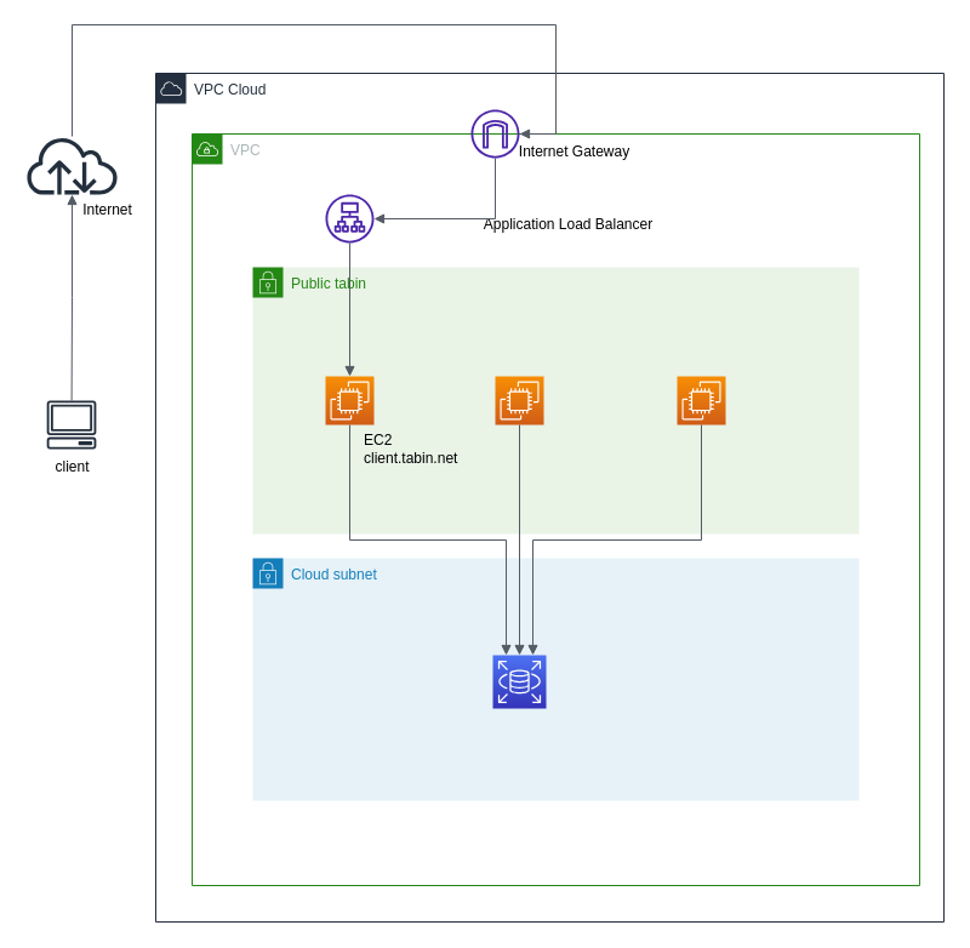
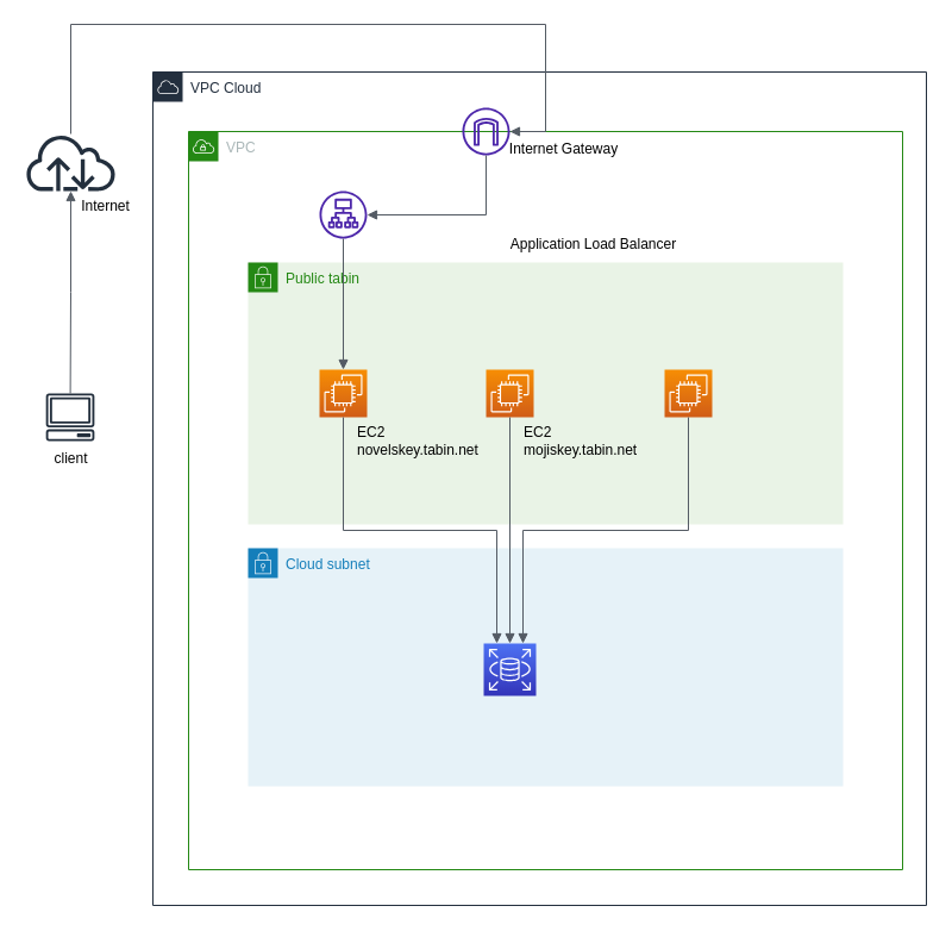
  <mxCell id="0" />
  <mxCell id="1" parent="0" />
  <mxCell id="2" value="VPC Cloud" style="points=[[0,0],[0.25,0],[0.5,0],[0.75,0],[1,0],[1,0.25],[1,0.5],[1,0.75],[1,1],[0.75,1],[0.5,1],[0.25,1],[0,1],[0,0.75],[0,0.5],[0,0.25]];outlineConnect=0;gradientColor=none;html=1;whiteSpace=wrap;fontSize=12;fontStyle=0;container=1;pointerEvents=0;collapsible=0;recursiveResize=0;shape=mxgraph.aws4.group;grIcon=mxgraph.aws4.group_aws_cloud;strokeColor=#232F3E;fillColor=none;verticalAlign=top;align=left;spacingLeft=30;fontColor=#232F3E;dashed=0;" vertex="1" parent="1"><mxGeometry x="128" y="60" width="650" height="700" as="geometry" /></mxCell>
  <mxCell id="3" value="VPC" style="points=[[0,0],[0.25,0],[0.5,0],[0.75,0],[1,0],[1,0.25],[1,0.5],[1,0.75],[1,1],[0.75,1],[0.5,1],[0.25,1],[0,1],[0,0.75],[0,0.5],[0,0.25]];outlineConnect=0;gradientColor=none;html=1;whiteSpace=wrap;fontSize=12;fontStyle=0;container=1;pointerEvents=0;collapsible=0;recursiveResize=0;shape=mxgraph.aws4.group;grIcon=mxgraph.aws4.group_vpc;strokeColor=#248814;fillColor=none;verticalAlign=top;align=left;spacingLeft=30;fontColor=#AAB7B8;dashed=0;" vertex="1" parent="2"><mxGeometry x="30" y="50" width="600" height="620" as="geometry" /></mxCell>
  <mxCell id="4" value="Cloud subnet" style="points=[[0,0],[0.25,0],[0.5,0],[0.75,0],[1,0],[1,0.25],[1,0.5],[1,0.75],[1,1],[0.75,1],[0.5,1],[0.25,1],[0,1],[0,0.75],[0,0.5],[0,0.25]];outlineConnect=0;gradientColor=none;html=1;whiteSpace=wrap;fontSize=12;fontStyle=0;container=1;pointerEvents=0;collapsible=0;recursiveResize=0;shape=mxgraph.aws4.group;grIcon=mxgraph.aws4.group_security_group;grStroke=0;strokeColor=#147EBA;fillColor=#E6F2F8;verticalAlign=top;align=left;spacingLeft=30;fontColor=#147EBA;dashed=0;" vertex="1" parent="3"><mxGeometry x="50" y="350" width="500" height="200" as="geometry" /></mxCell>
  <mxCell id="5" value="" style="group" vertex="1" connectable="0" parent="4"><mxGeometry x="165" y="80" width="110" height="84" as="geometry" /></mxCell>
  <mxCell id="6" value="" style="sketch=0;points=[[0,0,0],[0.25,0,0],[0.5,0,0],[0.75,0,0],[1,0,0],[0,1,0],[0.25,1,0],[0.5,1,0],[0.75,1,0],[1,1,0],[0,0.25,0],[0,0.5,0],[0,0.75,0],[1,0.25,0],[1,0.5,0],[1,0.75,0]];outlineConnect=0;fontColor=#232F3E;gradientColor=#4D72F3;gradientDirection=north;fillColor=#3334B9;strokeColor=#ffffff;dashed=0;verticalLabelPosition=bottom;verticalAlign=top;align=center;html=1;fontSize=12;fontStyle=0;aspect=fixed;shape=mxgraph.aws4.resourceIcon;resIcon=mxgraph.aws4.rds;" vertex="1" parent="5"><mxGeometry x="33" width="44" height="44" as="geometry" /></mxCell>
  <mxCell id="7" value="Public tabin" style="points=[[0,0],[0.25,0],[0.5,0],[0.75,0],[1,0],[1,0.25],[1,0.5],[1,0.75],[1,1],[0.75,1],[0.5,1],[0.25,1],[0,1],[0,0.75],[0,0.5],[0,0.25]];outlineConnect=0;gradientColor=none;html=1;whiteSpace=wrap;fontSize=12;fontStyle=0;container=1;pointerEvents=0;collapsible=0;recursiveResize=0;shape=mxgraph.aws4.group;grIcon=mxgraph.aws4.group_security_group;grStroke=0;strokeColor=#248814;fillColor=#E9F3E6;verticalAlign=top;align=left;spacingLeft=30;fontColor=#248814;dashed=0;" vertex="1" parent="3"><mxGeometry x="50" y="110" width="500" height="220" as="geometry" /></mxCell>
  <mxCell id="8" value="" style="group" vertex="1" connectable="0" parent="7"><mxGeometry x="60" y="90" width="160" height="80" as="geometry" /></mxCell>
  <mxCell id="9" value="" style="sketch=0;points=[[0,0,0],[0.25,0,0],[0.5,0,0],[0.75,0,0],[1,0,0],[0,1,0],[0.25,1,0],[0.5,1,0],[0.75,1,0],[1,1,0],[0,0.25,0],[0,0.5,0],[0,0.75,0],[1,0.25,0],[1,0.5,0],[1,0.75,0]];outlineConnect=0;fontColor=#232F3E;gradientColor=#F78E04;gradientDirection=north;fillColor=#D05C17;strokeColor=#ffffff;dashed=0;verticalLabelPosition=bottom;verticalAlign=top;align=center;html=1;fontSize=12;fontStyle=0;aspect=fixed;shape=mxgraph.aws4.resourceIcon;resIcon=mxgraph.aws4.ec2;" vertex="1" parent="8"><mxGeometry width="40" height="40" as="geometry" /></mxCell>
- <mxCell id="10" value="EC2&lt;br&gt;client.tabin.net" style="text;html=1;align=left;verticalAlign=middle;resizable=0;points=[];autosize=1;strokeColor=none;fillColor=none;" vertex="1" parent="8"><mxGeometry x="30" y="40" width="130" height="40" as="geometry" /></mxCell>
+ <mxCell id="10" value="EC2&lt;br&gt;novelskey.tabin.net" style="text;html=1;align=left;verticalAlign=middle;resizable=0;points=[];autosize=1;strokeColor=none;fillColor=none;" vertex="1" parent="8"><mxGeometry x="30" y="40" width="130" height="40" as="geometry" /></mxCell>
  <mxCell id="11" value="" style="group" vertex="1" connectable="0" parent="7"><mxGeometry x="200" y="90" width="160" height="80" as="geometry" /></mxCell>
  <mxCell id="12" value="" style="sketch=0;points=[[0,0,0],[0.25,0,0],[0.5,0,0],[0.75,0,0],[1,0,0],[0,1,0],[0.25,1,0],[0.5,1,0],[0.75,1,0],[1,1,0],[0,0.25,0],[0,0.5,0],[0,0.75,0],[1,0.25,0],[1,0.5,0],[1,0.75,0]];outlineConnect=0;fontColor=#232F3E;gradientColor=#F78E04;gradientDirection=north;fillColor=#D05C17;strokeColor=#ffffff;dashed=0;verticalLabelPosition=bottom;verticalAlign=top;align=center;html=1;fontSize=12;fontStyle=0;aspect=fixed;shape=mxgraph.aws4.resourceIcon;resIcon=mxgraph.aws4.ec2;" vertex="1" parent="11"><mxGeometry width="40" height="40" as="geometry" /></mxCell>
+ <mxCell id="13" value="EC2&lt;br&gt;mojiskey.tabin.net" style="text;html=1;align=left;verticalAlign=middle;resizable=0;points=[];autosize=1;strokeColor=none;fillColor=none;" vertex="1" parent="11"><mxGeometry x="30" y="40" width="120" height="40" as="geometry" /></mxCell>
  <mxCell id="14" value="" style="group" vertex="1" connectable="0" parent="7"><mxGeometry x="350" y="90" width="160" height="80" as="geometry" /></mxCell>
  <mxCell id="15" value="" style="sketch=0;points=[[0,0,0],[0.25,0,0],[0.5,0,0],[0.75,0,0],[1,0,0],[0,1,0],[0.25,1,0],[0.5,1,0],[0.75,1,0],[1,1,0],[0,0.25,0],[0,0.5,0],[0,0.75,0],[1,0.25,0],[1,0.5,0],[1,0.75,0]];outlineConnect=0;fontColor=#232F3E;gradientColor=#F78E04;gradientDirection=north;fillColor=#D05C17;strokeColor=#ffffff;dashed=0;verticalLabelPosition=bottom;verticalAlign=top;align=center;html=1;fontSize=12;fontStyle=0;aspect=fixed;shape=mxgraph.aws4.resourceIcon;resIcon=mxgraph.aws4.ec2;" vertex="1" parent="14"><mxGeometry width="40" height="40" as="geometry" /></mxCell>
  <mxCell id="16" value="" style="sketch=0;outlineConnect=0;fontColor=#232F3E;gradientColor=none;fillColor=#4D27AA;strokeColor=none;dashed=0;verticalLabelPosition=bottom;verticalAlign=top;align=center;html=1;fontSize=12;fontStyle=0;aspect=fixed;pointerEvents=1;shape=mxgraph.aws4.internet_gateway;" vertex="1" parent="3"><mxGeometry x="230" y="-20" width="40" height="40" as="geometry" /></mxCell>
  <mxCell id="17" value="" style="sketch=0;outlineConnect=0;fontColor=#232F3E;gradientColor=none;fillColor=#4D27AA;strokeColor=none;dashed=0;verticalLabelPosition=bottom;verticalAlign=top;align=center;html=1;fontSize=12;fontStyle=0;aspect=fixed;pointerEvents=1;shape=mxgraph.aws4.application_load_balancer;" vertex="1" parent="3"><mxGeometry x="110" y="50" width="40" height="40" as="geometry" /></mxCell>
  <mxCell id="18" value="Internet Gateway" style="text;html=1;align=center;verticalAlign=middle;resizable=0;points=[];autosize=1;strokeColor=none;fillColor=none;" vertex="1" parent="3"><mxGeometry x="260" width="110" height="30" as="geometry" /></mxCell>
- <mxCell id="19" value="Application Load Balancer" style="text;html=1;align=center;verticalAlign=middle;resizable=0;points=[];autosize=1;strokeColor=none;fillColor=none;" vertex="1" parent="3"><mxGeometry x="230" y="60" width="160" height="30" as="geometry" /></mxCell>
+ <mxCell id="19" value="Application Load Balancer" style="text;html=1;align=center;verticalAlign=middle;resizable=0;points=[];autosize=1;strokeColor=none;fillColor=none;" vertex="1" parent="3"><mxGeometry x="260" y="80" width="160" height="30" as="geometry" /></mxCell>
  <mxCell id="20" value="" style="edgeStyle=orthogonalEdgeStyle;html=1;endArrow=none;elbow=vertical;startArrow=block;startFill=1;strokeColor=#545B64;rounded=0;" edge="1" parent="3" source="17" target="16"><mxGeometry width="100" relative="1" as="geometry"><mxPoint x="-130" y="400" as="sourcePoint" /><mxPoint x="-30" y="400" as="targetPoint" /></mxGeometry></mxCell>
  <mxCell id="21" value="" style="edgeStyle=orthogonalEdgeStyle;html=1;endArrow=none;elbow=vertical;startArrow=block;startFill=1;strokeColor=#545B64;rounded=0;exitX=0.25;exitY=0;exitDx=0;exitDy=0;exitPerimeter=0;" edge="1" parent="3" source="6" target="9"><mxGeometry width="100" relative="1" as="geometry"><mxPoint x="120" y="290" as="sourcePoint" /><mxPoint x="220" y="290" as="targetPoint" /></mxGeometry></mxCell>
  <mxCell id="22" value="" style="edgeStyle=orthogonalEdgeStyle;html=1;endArrow=none;elbow=vertical;startArrow=block;startFill=1;strokeColor=#545B64;rounded=0;exitX=0.5;exitY=0;exitDx=0;exitDy=0;exitPerimeter=0;" edge="1" parent="3" source="9" target="17"><mxGeometry width="100" relative="1" as="geometry"><mxPoint x="150" y="170" as="sourcePoint" /><mxPoint x="250" y="170" as="targetPoint" /></mxGeometry></mxCell>
  <mxCell id="23" value="" style="edgeStyle=orthogonalEdgeStyle;html=1;endArrow=none;elbow=vertical;startArrow=block;startFill=1;strokeColor=#545B64;rounded=0;exitX=0.5;exitY=0;exitDx=0;exitDy=0;exitPerimeter=0;" edge="1" parent="3" source="6" target="12"><mxGeometry width="100" relative="1" as="geometry"><mxPoint x="240" y="300" as="sourcePoint" /><mxPoint x="340" y="300" as="targetPoint" /></mxGeometry></mxCell>
  <mxCell id="24" value="" style="edgeStyle=orthogonalEdgeStyle;html=1;endArrow=none;elbow=vertical;startArrow=block;startFill=1;strokeColor=#545B64;rounded=0;entryX=0.5;entryY=1;entryDx=0;entryDy=0;entryPerimeter=0;exitX=0.75;exitY=0;exitDx=0;exitDy=0;exitPerimeter=0;" edge="1" parent="3" source="6" target="15"><mxGeometry width="100" relative="1" as="geometry"><mxPoint x="340" y="390" as="sourcePoint" /><mxPoint x="440" y="390" as="targetPoint" /></mxGeometry></mxCell>
  <mxCell id="25" value="" style="group" vertex="1" connectable="0" parent="1"><mxGeometry x="33.53" y="330" width="50" height="70" as="geometry" /></mxCell>
  <mxCell id="26" value="" style="sketch=0;outlineConnect=0;fontColor=#232F3E;gradientColor=none;fillColor=#232F3D;strokeColor=none;dashed=0;verticalLabelPosition=bottom;verticalAlign=top;align=center;html=1;fontSize=12;fontStyle=0;aspect=fixed;pointerEvents=1;shape=mxgraph.aws4.client;" vertex="1" parent="25"><mxGeometry x="4.47" width="41.05" height="40" as="geometry" /></mxCell>
  <mxCell id="27" value="client" style="text;html=1;align=center;verticalAlign=middle;resizable=0;points=[];autosize=1;strokeColor=none;fillColor=none;" vertex="1" parent="25"><mxGeometry y="40" width="50" height="30" as="geometry" /></mxCell>
  <mxCell id="28" value="" style="group" vertex="1" connectable="0" parent="1"><mxGeometry x="20" y="112" width="98" height="76" as="geometry" /></mxCell>
  <mxCell id="29" value="" style="sketch=0;outlineConnect=0;fontColor=#232F3E;gradientColor=none;fillColor=#232F3D;strokeColor=none;dashed=0;verticalLabelPosition=bottom;verticalAlign=top;align=center;html=1;fontSize=12;fontStyle=0;aspect=fixed;pointerEvents=1;shape=mxgraph.aws4.internet;" vertex="1" parent="28"><mxGeometry width="78" height="48" as="geometry" /></mxCell>
  <mxCell id="30" value="Internet" style="text;html=1;align=center;verticalAlign=middle;resizable=0;points=[];autosize=1;strokeColor=none;fillColor=none;" vertex="1" parent="28"><mxGeometry x="38" y="46" width="60" height="30" as="geometry" /></mxCell>
  <mxCell id="31" value="" style="edgeStyle=orthogonalEdgeStyle;html=1;endArrow=none;elbow=vertical;startArrow=block;startFill=1;strokeColor=#545B64;rounded=0;" edge="1" parent="1" source="29" target="26"><mxGeometry width="100" relative="1" as="geometry"><mxPoint x="8" y="250" as="sourcePoint" /><mxPoint x="108" y="250" as="targetPoint" /></mxGeometry></mxCell>
  <mxCell id="32" value="" style="edgeStyle=orthogonalEdgeStyle;html=1;endArrow=none;elbow=vertical;startArrow=block;startFill=1;strokeColor=#545B64;rounded=0;" edge="1" parent="1" source="16" target="29"><mxGeometry width="100" relative="1" as="geometry"><mxPoint x="8" y="70" as="sourcePoint" /><mxPoint x="108" y="70" as="targetPoint" /><Array as="points"><mxPoint x="458" y="20" /><mxPoint x="59" y="20" /></Array></mxGeometry></mxCell>
